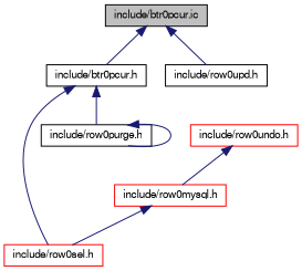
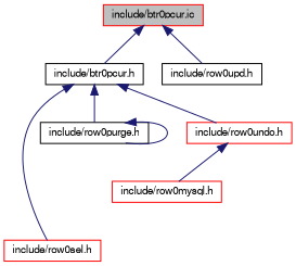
  digraph {
    node [color=black fontname=FreeSans fontsize=10 shape=record]
    edge [color=midnightblue dir=back fontname=FreeSans fontsize=10 labelfontname=FreeSans labelfontsize=10 style=solid]
-   n1 [fillcolor=grey75 fontcolor=black height=0.2 label="include/btr0pcur.ic" style=filled width=0.4]
+   n1 [color=red fillcolor=grey75 fontcolor=black height=0.2 label="include/btr0pcur.ic" style=filled width=0.4]
    n2 [height=0.2 label="include/btr0pcur.h" width=0.4]
    n3 [height=0.2 label="include/row0upd.h" width=0.4]
    n4 [color=red height=0.2 label="include/row0sel.h" width=0.4]
    n5 [height=0.2 label="include/row0purge.h" width=0.4]
    n6 [color=red height=0.2 label="include/row0undo.h" width=0.4]
    n7 [color=red height=0.2 label="include/row0mysql.h" width=0.4]
    n1 -> n2
    n1 -> n3
    n2 -> n4
    n2 -> n5
+   n2 -> n6
    n5 -> n5
    n6 -> n7
-   n7 -> n4
  }
